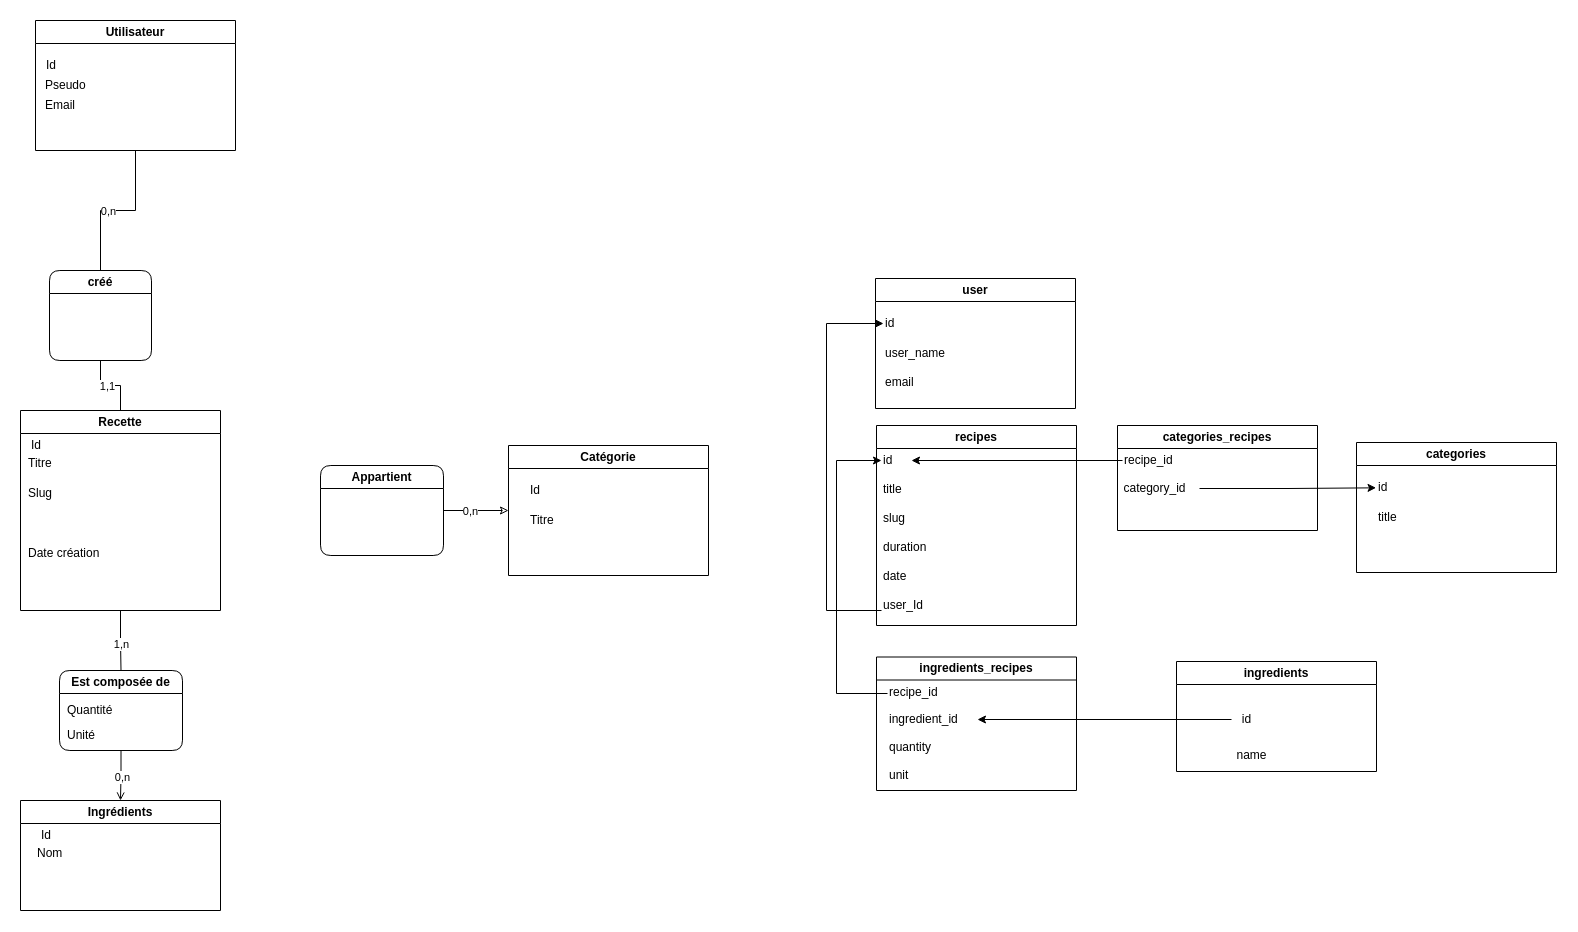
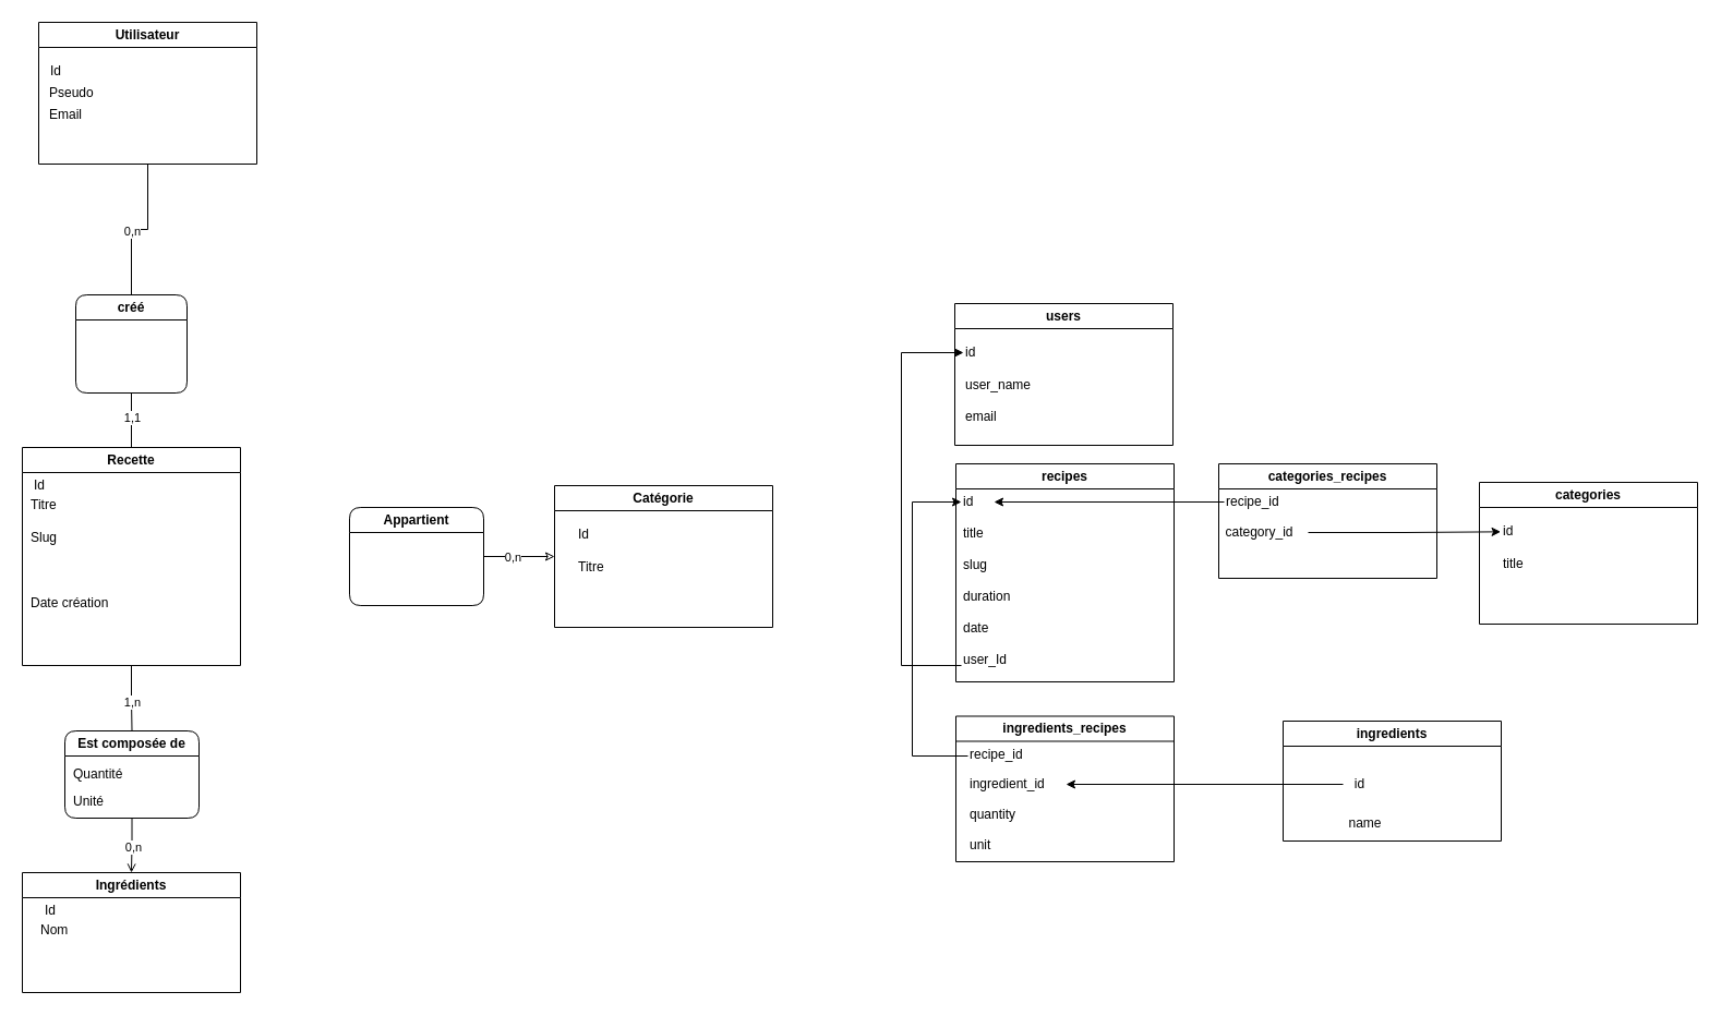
  <mxCell id="0" />
  <mxCell id="1" parent="0" />
  <mxCell id="2" style="edgeStyle=orthogonalEdgeStyle;rounded=0;orthogonalLoop=1;jettySize=auto;html=1;exitX=0.5;exitY=1;exitDx=0;exitDy=0;entryX=0.5;entryY=0;entryDx=0;entryDy=0;endArrow=none;endFill=0;" edge="1" parent="1" source="4" target="15"><mxGeometry relative="1" as="geometry" /></mxCell>
  <mxCell id="3" value="1,n" style="edgeLabel;html=1;align=center;verticalAlign=middle;resizable=0;points=[];" vertex="1" connectable="0" parent="2"><mxGeometry x="0.124" relative="1" as="geometry"><mxPoint as="offset" /></mxGeometry></mxCell>
  <mxCell id="4" value="Recette" style="swimlane;whiteSpace=wrap;html=1;" vertex="1" parent="1"><mxGeometry x="20" y="410" width="200" height="200" as="geometry" /></mxCell>
  <mxCell id="5" value="Id" style="text;html=1;align=left;verticalAlign=middle;resizable=0;points=[];autosize=1;strokeColor=none;fillColor=none;" vertex="1" parent="4"><mxGeometry x="9" y="20" width="30" height="30" as="geometry" /></mxCell>
  <mxCell id="6" value="Catégorie" style="swimlane;whiteSpace=wrap;html=1;startSize=23;" vertex="1" parent="1"><mxGeometry x="508" y="445" width="200" height="130" as="geometry" /></mxCell>
  <mxCell id="7" value="Titre" style="text;html=1;align=left;verticalAlign=middle;resizable=0;points=[];autosize=1;strokeColor=none;fillColor=none;" vertex="1" parent="6"><mxGeometry x="20" y="60" width="50" height="30" as="geometry" /></mxCell>
  <mxCell id="8" value="Id" style="text;html=1;align=left;verticalAlign=middle;resizable=0;points=[];autosize=1;strokeColor=none;fillColor=none;" vertex="1" parent="6"><mxGeometry x="20" y="30" width="30" height="30" as="geometry" /></mxCell>
  <mxCell id="9" style="edgeStyle=orthogonalEdgeStyle;rounded=0;orthogonalLoop=1;jettySize=auto;html=1;exitX=1;exitY=0.5;exitDx=0;exitDy=0;entryX=0;entryY=0.5;entryDx=0;entryDy=0;endArrow=classic;endFill=0;" edge="1" parent="1" source="11" target="6"><mxGeometry relative="1" as="geometry" /></mxCell>
  <mxCell id="10" value="0,n" style="edgeLabel;html=1;align=center;verticalAlign=middle;resizable=0;points=[];" vertex="1" connectable="0" parent="9"><mxGeometry x="-0.203" relative="1" as="geometry"><mxPoint as="offset" /></mxGeometry></mxCell>
  <mxCell id="11" value="Appartient" style="swimlane;whiteSpace=wrap;html=1;startSize=23;rounded=1;" vertex="1" parent="1"><mxGeometry x="320" y="465" width="123" height="90" as="geometry" /></mxCell>
  <mxCell id="12" value="Ingrédients" style="swimlane;whiteSpace=wrap;html=1;" vertex="1" parent="1"><mxGeometry x="20" y="800" width="200" height="110" as="geometry" /></mxCell>
  <mxCell id="13" style="edgeStyle=orthogonalEdgeStyle;rounded=0;orthogonalLoop=1;jettySize=auto;html=1;entryX=0.5;entryY=0;entryDx=0;entryDy=0;endArrow=open;endFill=0;" edge="1" parent="1" source="15" target="12"><mxGeometry relative="1" as="geometry" /></mxCell>
  <mxCell id="14" value="0,n" style="edgeLabel;html=1;align=center;verticalAlign=middle;resizable=0;points=[];" vertex="1" connectable="0" parent="13"><mxGeometry x="-0.01" y="1" relative="1" as="geometry"><mxPoint x="1" as="offset" /></mxGeometry></mxCell>
  <mxCell id="15" value="Est composée de" style="swimlane;whiteSpace=wrap;html=1;startSize=23;rounded=1;" vertex="1" parent="1"><mxGeometry x="59" y="670" width="123" height="80" as="geometry" /></mxCell>
  <mxCell id="16" value="Quantité" style="text;html=1;align=left;verticalAlign=middle;resizable=0;points=[];autosize=1;strokeColor=none;fillColor=none;" vertex="1" parent="15"><mxGeometry x="6" y="25" width="70" height="30" as="geometry" /></mxCell>
  <mxCell id="17" value="Unité" style="text;html=1;align=left;verticalAlign=middle;resizable=0;points=[];autosize=1;strokeColor=none;fillColor=none;" vertex="1" parent="15"><mxGeometry x="6" y="50" width="50" height="30" as="geometry" /></mxCell>
  <mxCell id="18" value="Utilisateur" style="swimlane;whiteSpace=wrap;html=1;" vertex="1" parent="1"><mxGeometry x="35" y="20" width="200" height="130" as="geometry" /></mxCell>
  <mxCell id="19" value="Email" style="text;html=1;align=left;verticalAlign=middle;resizable=0;points=[];autosize=1;strokeColor=none;fillColor=none;" vertex="1" parent="18"><mxGeometry x="8" y="70" width="50" height="30" as="geometry" /></mxCell>
  <mxCell id="20" value="Pseudo" style="text;html=1;align=left;verticalAlign=middle;resizable=0;points=[];autosize=1;strokeColor=none;fillColor=none;" vertex="1" parent="18"><mxGeometry x="8" y="50" width="60" height="30" as="geometry" /></mxCell>
  <mxCell id="21" value="Id" style="text;html=1;align=left;verticalAlign=middle;resizable=0;points=[];autosize=1;strokeColor=none;fillColor=none;" vertex="1" parent="18"><mxGeometry x="9" y="30" width="30" height="30" as="geometry" /></mxCell>
  <mxCell id="22" style="edgeStyle=orthogonalEdgeStyle;rounded=0;orthogonalLoop=1;jettySize=auto;html=1;entryX=0.5;entryY=1;entryDx=0;entryDy=0;endArrow=none;endFill=0;" edge="1" parent="1" source="26" target="18"><mxGeometry relative="1" as="geometry" /></mxCell>
  <mxCell id="23" value="0,n" style="edgeLabel;html=1;align=center;verticalAlign=middle;resizable=0;points=[];" vertex="1" connectable="0" parent="22"><mxGeometry x="-0.132" relative="1" as="geometry"><mxPoint as="offset" /></mxGeometry></mxCell>
  <mxCell id="24" style="edgeStyle=orthogonalEdgeStyle;rounded=0;orthogonalLoop=1;jettySize=auto;html=1;exitX=0.5;exitY=1;exitDx=0;exitDy=0;entryX=0.5;entryY=0;entryDx=0;entryDy=0;endArrow=none;endFill=0;" edge="1" parent="1" source="26" target="4"><mxGeometry relative="1" as="geometry" /></mxCell>
  <mxCell id="25" value="1,1" style="edgeLabel;html=1;align=center;verticalAlign=middle;resizable=0;points=[];" vertex="1" connectable="0" parent="24"><mxGeometry x="-0.11" relative="1" as="geometry"><mxPoint as="offset" /></mxGeometry></mxCell>
- <mxCell id="26" value="créé" style="swimlane;whiteSpace=wrap;html=1;startSize=23;rounded=1;" vertex="1" parent="1"><mxGeometry x="49" y="270" width="102" height="90" as="geometry" /></mxCell>
+ <mxCell id="26" value="créé" style="swimlane;whiteSpace=wrap;html=1;startSize=23;rounded=1;" vertex="1" parent="1"><mxGeometry x="69" y="270" width="102" height="90" as="geometry" /></mxCell>
  <mxCell id="27" value="Titre" style="text;html=1;align=left;verticalAlign=middle;resizable=0;points=[];autosize=1;strokeColor=none;fillColor=none;" vertex="1" parent="1"><mxGeometry x="26" y="448" width="50" height="30" as="geometry" /></mxCell>
  <mxCell id="28" value="Date création" style="text;html=1;align=left;verticalAlign=middle;resizable=0;points=[];autosize=1;strokeColor=none;fillColor=none;" vertex="1" parent="1"><mxGeometry x="26" y="538" width="90" height="30" as="geometry" /></mxCell>
  <mxCell id="29" value="Slug" style="text;html=1;align=left;verticalAlign=middle;resizable=0;points=[];autosize=1;strokeColor=none;fillColor=none;" vertex="1" parent="1"><mxGeometry x="26" y="478" width="50" height="30" as="geometry" /></mxCell>
  <mxCell id="30" value="Nom" style="text;html=1;align=left;verticalAlign=middle;resizable=0;points=[];autosize=1;strokeColor=none;fillColor=none;" vertex="1" parent="1"><mxGeometry x="35" y="838" width="50" height="30" as="geometry" /></mxCell>
  <mxCell id="31" value="Id" style="text;html=1;align=left;verticalAlign=middle;resizable=0;points=[];autosize=1;strokeColor=none;fillColor=none;" vertex="1" parent="1"><mxGeometry x="39" y="820" width="30" height="30" as="geometry" /></mxCell>
- <mxCell id="32" value="user" style="swimlane;whiteSpace=wrap;html=1;" vertex="1" parent="1"><mxGeometry x="875" y="278" width="200" height="130" as="geometry" /></mxCell>
+ <mxCell id="32" value="users" style="swimlane;whiteSpace=wrap;html=1;" vertex="1" parent="1"><mxGeometry x="875" y="278" width="200" height="130" as="geometry" /></mxCell>
  <mxCell id="33" value="email" style="text;html=1;align=left;verticalAlign=middle;resizable=0;points=[];autosize=1;strokeColor=none;fillColor=none;" vertex="1" parent="32"><mxGeometry x="8" y="89" width="50" height="30" as="geometry" /></mxCell>
  <mxCell id="34" value="user_name" style="text;html=1;align=left;verticalAlign=middle;resizable=0;points=[];autosize=1;strokeColor=none;fillColor=none;" vertex="1" parent="32"><mxGeometry x="8" y="60" width="80" height="30" as="geometry" /></mxCell>
  <mxCell id="35" value="id" style="text;html=1;align=left;verticalAlign=middle;resizable=0;points=[];autosize=1;strokeColor=none;fillColor=none;" vertex="1" parent="32"><mxGeometry x="8" y="30" width="30" height="30" as="geometry" /></mxCell>
  <mxCell id="36" value="categories" style="swimlane;whiteSpace=wrap;html=1;startSize=23;" vertex="1" parent="1"><mxGeometry x="1356" y="442" width="200" height="130" as="geometry" /></mxCell>
  <mxCell id="37" value="title" style="text;html=1;align=left;verticalAlign=middle;resizable=0;points=[];autosize=1;strokeColor=none;fillColor=none;" vertex="1" parent="36"><mxGeometry x="20" y="60" width="40" height="30" as="geometry" /></mxCell>
  <mxCell id="38" value="id" style="text;html=1;align=left;verticalAlign=middle;resizable=0;points=[];autosize=1;strokeColor=none;fillColor=none;" vertex="1" parent="36"><mxGeometry x="20" y="30" width="30" height="30" as="geometry" /></mxCell>
  <mxCell id="39" value="ingredients" style="swimlane;whiteSpace=wrap;html=1;" vertex="1" parent="1"><mxGeometry x="1176" y="661" width="200" height="110" as="geometry" /></mxCell>
  <mxCell id="40" value="name" style="text;html=1;align=center;verticalAlign=middle;resizable=0;points=[];autosize=1;strokeColor=none;fillColor=none;" vertex="1" parent="39"><mxGeometry x="50" y="79" width="50" height="30" as="geometry" /></mxCell>
  <mxCell id="41" value="recipes" style="swimlane;whiteSpace=wrap;html=1;" vertex="1" parent="1"><mxGeometry x="876" y="425" width="200" height="200" as="geometry" /></mxCell>
  <mxCell id="42" value="id" style="text;html=1;align=left;verticalAlign=middle;resizable=0;points=[];autosize=1;strokeColor=none;fillColor=none;" vertex="1" parent="41"><mxGeometry x="5" y="20" width="30" height="30" as="geometry" /></mxCell>
  <mxCell id="43" value="date" style="text;html=1;align=left;verticalAlign=middle;resizable=0;points=[];autosize=1;strokeColor=none;fillColor=none;" vertex="1" parent="41"><mxGeometry x="5" y="136" width="50" height="30" as="geometry" /></mxCell>
  <mxCell id="44" value="user_Id" style="text;html=1;align=left;verticalAlign=middle;resizable=0;points=[];autosize=1;strokeColor=none;fillColor=none;" vertex="1" parent="41"><mxGeometry x="5" y="165" width="60" height="30" as="geometry" /></mxCell>
  <mxCell id="45" value="title" style="text;html=1;align=left;verticalAlign=middle;resizable=0;points=[];autosize=1;strokeColor=none;fillColor=none;" vertex="1" parent="1"><mxGeometry x="881" y="474" width="40" height="30" as="geometry" /></mxCell>
  <mxCell id="46" value="slug" style="text;html=1;align=left;verticalAlign=middle;resizable=0;points=[];autosize=1;strokeColor=none;fillColor=none;" vertex="1" parent="1"><mxGeometry x="881" y="503" width="50" height="30" as="geometry" /></mxCell>
  <mxCell id="47" value="duration" style="text;html=1;align=left;verticalAlign=middle;resizable=0;points=[];autosize=1;strokeColor=none;fillColor=none;" vertex="1" parent="1"><mxGeometry x="881" y="532" width="70" height="30" as="geometry" /></mxCell>
  <mxCell id="48" style="edgeStyle=orthogonalEdgeStyle;rounded=0;orthogonalLoop=1;jettySize=auto;html=1;" edge="1" parent="1" source="44" target="35"><mxGeometry relative="1" as="geometry"><mxPoint x="881" y="538" as="sourcePoint" /><mxPoint x="870.45" y="-1.99" as="targetPoint" /><Array as="points"><mxPoint x="826" y="610" /><mxPoint x="826" y="323" /></Array></mxGeometry></mxCell>
  <mxCell id="49" value="categories_recipes" style="swimlane;whiteSpace=wrap;html=1;" vertex="1" parent="1"><mxGeometry x="1117" y="425" width="200" height="105" as="geometry" /></mxCell>
  <mxCell id="50" value="recipe_id" style="text;html=1;align=left;verticalAlign=middle;resizable=0;points=[];autosize=1;strokeColor=none;fillColor=none;" vertex="1" parent="49"><mxGeometry x="5" y="20" width="70" height="30" as="geometry" /></mxCell>
  <mxCell id="51" value="category_id" style="text;html=1;align=center;verticalAlign=middle;resizable=0;points=[];autosize=1;strokeColor=none;fillColor=none;" vertex="1" parent="49"><mxGeometry x="-8" y="48" width="90" height="30" as="geometry" /></mxCell>
  <mxCell id="52" style="edgeStyle=orthogonalEdgeStyle;rounded=0;orthogonalLoop=1;jettySize=auto;html=1;entryX=-0.015;entryY=0.511;entryDx=0;entryDy=0;entryPerimeter=0;" edge="1" parent="1" source="51" target="38"><mxGeometry relative="1" as="geometry" /></mxCell>
  <mxCell id="53" style="edgeStyle=orthogonalEdgeStyle;rounded=0;orthogonalLoop=1;jettySize=auto;html=1;" edge="1" parent="1" source="50" target="42"><mxGeometry relative="1" as="geometry" /></mxCell>
  <mxCell id="54" value="ingredients_recipes" style="swimlane;whiteSpace=wrap;html=1;" vertex="1" parent="1"><mxGeometry x="876" y="656.5" width="200" height="133.5" as="geometry" /></mxCell>
  <mxCell id="55" value="recipe_id" style="text;html=1;align=left;verticalAlign=middle;resizable=0;points=[];autosize=1;strokeColor=none;fillColor=none;" vertex="1" parent="54"><mxGeometry x="11" y="20" width="70" height="30" as="geometry" /></mxCell>
  <mxCell id="56" value="ingredient_id" style="text;html=1;align=left;verticalAlign=middle;resizable=0;points=[];autosize=1;strokeColor=none;fillColor=none;" vertex="1" parent="54"><mxGeometry x="11" y="47.5" width="90" height="30" as="geometry" /></mxCell>
  <mxCell id="57" value="quantity" style="text;html=1;align=left;verticalAlign=middle;resizable=0;points=[];autosize=1;strokeColor=none;fillColor=none;" vertex="1" parent="54"><mxGeometry x="11" y="75.5" width="70" height="30" as="geometry" /></mxCell>
  <mxCell id="58" value="unit" style="text;html=1;align=left;verticalAlign=middle;resizable=0;points=[];autosize=1;strokeColor=none;fillColor=none;" vertex="1" parent="54"><mxGeometry x="11" y="103.5" width="40" height="30" as="geometry" /></mxCell>
  <mxCell id="59" style="edgeStyle=orthogonalEdgeStyle;rounded=0;orthogonalLoop=1;jettySize=auto;html=1;" edge="1" parent="1" source="55" target="42"><mxGeometry relative="1" as="geometry"><Array as="points"><mxPoint x="836" y="693" /><mxPoint x="836" y="460" /></Array></mxGeometry></mxCell>
  <mxCell id="60" style="edgeStyle=orthogonalEdgeStyle;rounded=0;orthogonalLoop=1;jettySize=auto;html=1;" edge="1" parent="1" source="61" target="56"><mxGeometry relative="1" as="geometry" /></mxCell>
  <mxCell id="61" value="id" style="text;html=1;align=center;verticalAlign=middle;resizable=0;points=[];autosize=1;strokeColor=none;fillColor=none;" vertex="1" parent="1"><mxGeometry x="1231" y="704" width="30" height="30" as="geometry" /></mxCell>
